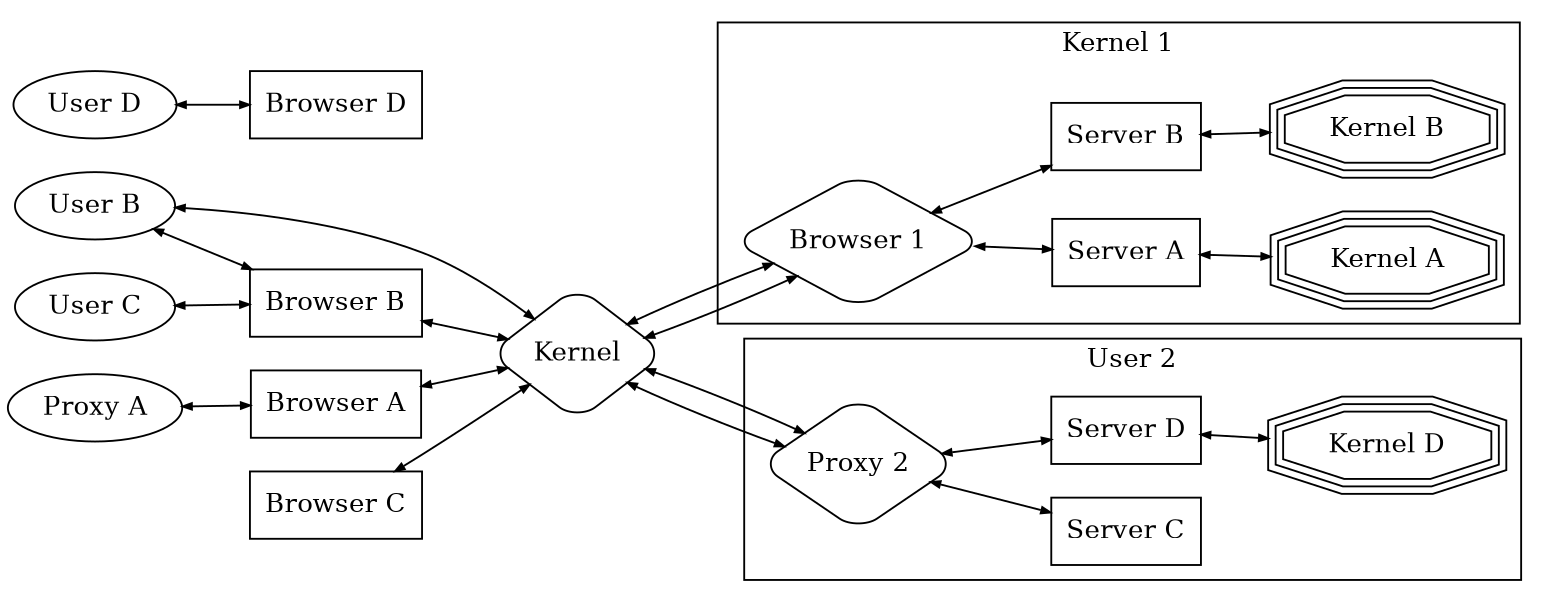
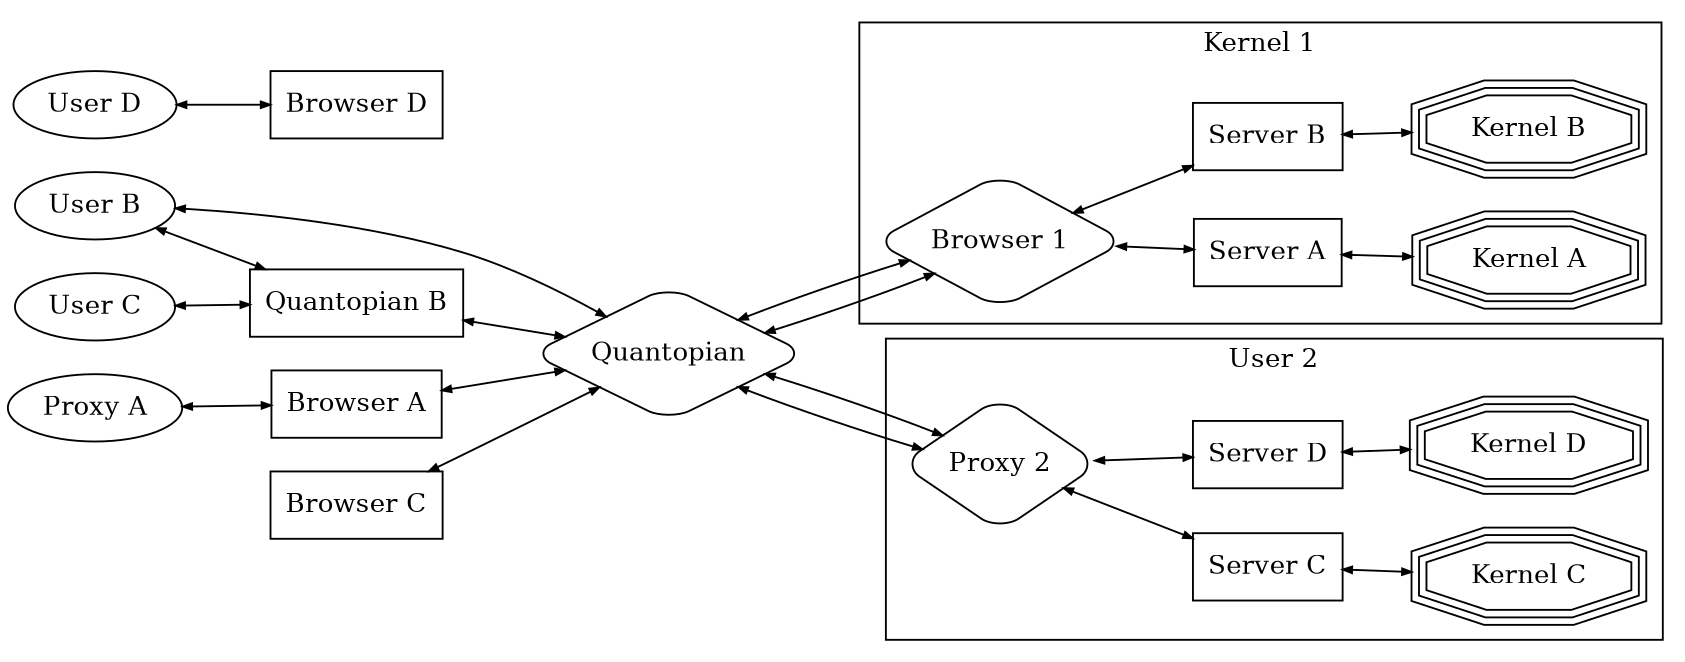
  digraph {
    border=0
    rankdir=LR
    node [shape=box]
    edge [arrowsize=0.5 dir=both]
    n1 [height=1 label="Browser 1" shape=diamond style=rounded]
    "Proxy 2" [height=1 shape=diamond style=rounded]
-   Quantopian [height=1 shape=diamond style=rounded label=Kernel]
+   Quantopian [height=1 shape=diamond style=rounded]
    n4 [label="Proxy A" shape=ellipse]
    "User B" [shape=ellipse]
    "User C" [shape=ellipse]
    "User D" [shape=ellipse]
    "Browser A"
-   "Browser B"
+   "Browser B" [label="Quantopian B"]
    "Browser C"
    "Browser D"
    "Server A"
    "Server B"
    "Server C"
    "Server D"
    "Kernel A" [shape=tripleoctagon]
    "Kernel B" [shape=tripleoctagon]
+   "Kernel C" [shape=tripleoctagon]
    "Kernel D" [shape=tripleoctagon]
    subgraph sub_1 {
      n1
      "Proxy 2"
      Quantopian
    }
    subgraph sub_2 {
      n4
      "User B"
      "User C"
      "User D"
    }
    subgraph sub_3 {
      "Browser A"
      "Browser B"
      "Browser C"
      "Browser D"
    }
    subgraph sub_4 {
      "Server A"
      "Server B"
      "Server C"
      "Server D"
    }
    subgraph sub_5 {
      "Kernel A"
      "Kernel B"
+     "Kernel C"
      "Kernel D"
    }
    subgraph cluster_6 {
      label="Kernel 1"
      n1
      "Server A"
      "Server B"
      "Kernel A"
      "Kernel B"
    }
    subgraph cluster_7 {
      label="User 2"
      "Proxy 2"
      "Server C"
      "Server D"
+     "Kernel C"
      "Kernel D"
    }
    n1 -> "Server A"
    n1 -> "Server B"
    "Proxy 2" -> "Server C"
    "Proxy 2" -> "Server D"
    Quantopian -> n1
    Quantopian -> n1
    Quantopian -> "Proxy 2"
    Quantopian -> "Proxy 2"
    n4 -> "Browser A"
    "User B" -> Quantopian
    "User B" -> "Browser B"
    "User C" -> "Browser B"
    "User D" -> "Browser D"
    "Browser A" -> Quantopian
    "Browser B" -> Quantopian
    "Browser C" -> Quantopian
    "Server A" -> "Kernel A"
    "Server B" -> "Kernel B"
+   "Server C" -> "Kernel C"
    "Server D" -> "Kernel D"
  }
